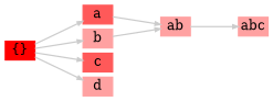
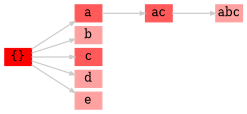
  digraph {
    nodesep=0.05
    rankdir=LR
    node [color="#FFA1A1" fixedsize=true fontsize=10 shape=box style=filled]
    edge [arrowsize=.4 color="#cccccc"]
    a [color="#FF5959" height=0.2 width=0.3]
    b [height=0.2 width=0.3]
    c [color="#FF5959" height=0.2 width=0.3]
    d [height=0.2 width=0.3]
-   ab [height=0.2 width=0.3]
+   e [height=0.2 width=0.3]
+   ac [color="#FF5959" height=0.2 width=0.3]
    abc [height=0.2 width=0.3]
    "{}" [color="#FF0000" height=0.2 width=0.3]
    subgraph sub_1 {
      rank=same
      a
      b
      c
      d
+     e
    }
    a -> b [style=invis]
-   a -> ab
+   a -> ac
    b -> c [style=invis]
-   b -> ab
    c -> d [style=invis]
-   ab -> abc
+   d -> e [style=invis]
+   ac -> abc
    "{}" -> a
    "{}" -> b
    "{}" -> c
    "{}" -> d
+   "{}" -> e
  }
